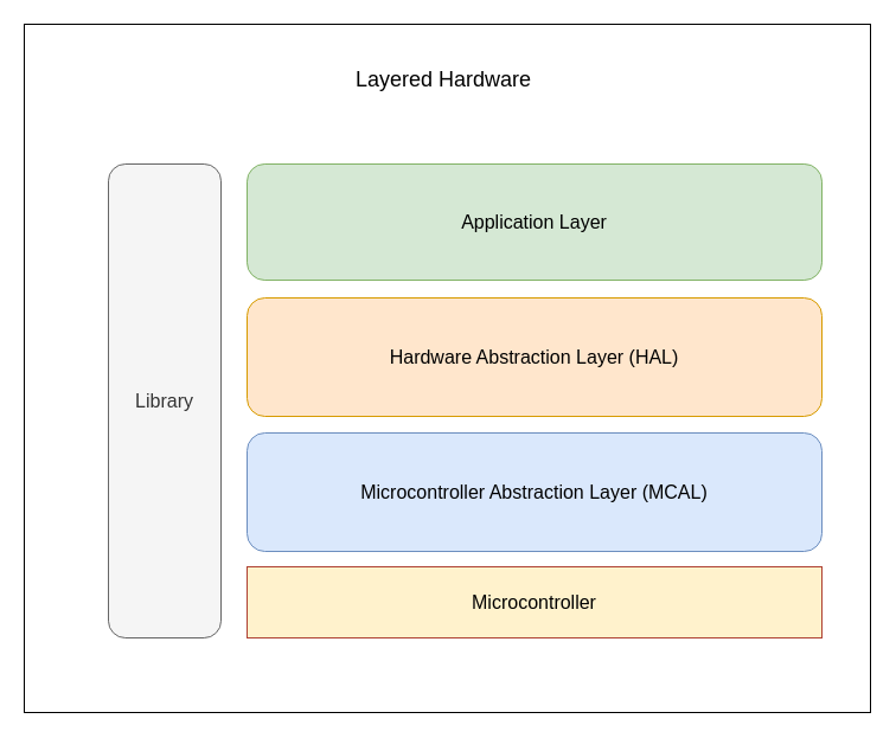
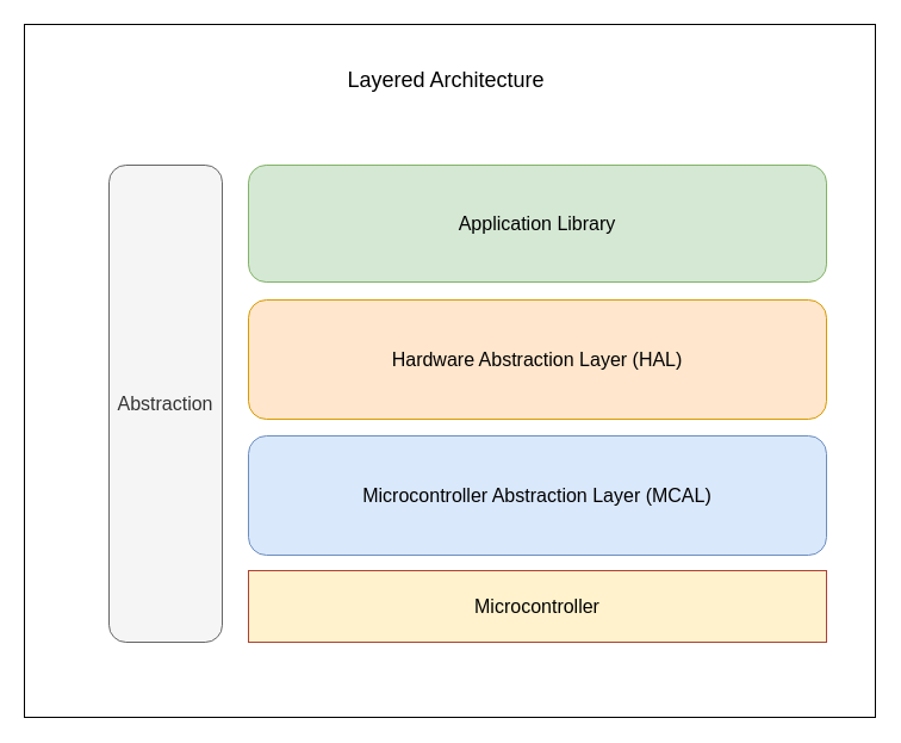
  <mxCell id="0" />
  <mxCell id="1" parent="0" />
  <mxCell id="2" value="" style="rounded=0;whiteSpace=wrap;html=1;fontSize=16;" parent="1" vertex="1"><mxGeometry x="20" y="20" width="714" height="581" as="geometry" /></mxCell>
  <mxCell id="3" value="Microcontroller Abstraction Layer (MCAL)" style="rounded=1;whiteSpace=wrap;html=1;fontSize=16;fillColor=#dae8fc;strokeColor=#6c8ebf;" parent="1" vertex="1"><mxGeometry x="208" y="365" width="485" height="100" as="geometry" /></mxCell>
  <mxCell id="4" value="Hardware Abstraction Layer (HAL)" style="rounded=1;whiteSpace=wrap;html=1;fontSize=16;fillColor=#ffe6cc;strokeColor=#d79b00;" parent="1" vertex="1"><mxGeometry x="208" y="251" width="485" height="100" as="geometry" /></mxCell>
- <mxCell id="5" value="Application Layer" style="rounded=1;whiteSpace=wrap;html=1;fontSize=16;fillColor=#d5e8d4;strokeColor=#82b366;" parent="1" vertex="1"><mxGeometry x="208" y="138" width="485" height="98" as="geometry" /></mxCell>
- <mxCell id="6" value="Library" style="rounded=1;whiteSpace=wrap;html=1;fontSize=16;fillColor=#f5f5f5;fontColor=#333333;strokeColor=#666666;" parent="1" vertex="1"><mxGeometry x="91" y="138" width="95" height="400" as="geometry" /></mxCell>
- <mxCell id="7" value="&lt;font style=&quot;font-size: 18px;&quot;&gt;Layered Hardware&lt;/font&gt;" style="text;html=1;strokeColor=none;fillColor=none;align=center;verticalAlign=middle;whiteSpace=wrap;rounded=0;fontSize=16;" parent="1" vertex="1"><mxGeometry x="249" y="52" width="250" height="30" as="geometry" /></mxCell>
+ <mxCell id="5" value="Application Library" style="rounded=1;whiteSpace=wrap;html=1;fontSize=16;fillColor=#d5e8d4;strokeColor=#82b366;" parent="1" vertex="1"><mxGeometry x="208" y="138" width="485" height="98" as="geometry" /></mxCell>
+ <mxCell id="6" value="Abstraction" style="rounded=1;whiteSpace=wrap;html=1;fontSize=16;fillColor=#f5f5f5;fontColor=#333333;strokeColor=#666666;" parent="1" vertex="1"><mxGeometry x="91" y="138" width="95" height="400" as="geometry" /></mxCell>
+ <mxCell id="7" value="&lt;font style=&quot;font-size: 18px;&quot;&gt;Layered Architecture&lt;/font&gt;" style="text;html=1;strokeColor=none;fillColor=none;align=center;verticalAlign=middle;whiteSpace=wrap;rounded=0;fontSize=16;" parent="1" vertex="1"><mxGeometry x="249" y="52" width="250" height="30" as="geometry" /></mxCell>
  <mxCell id="8" value="Microcontroller" style="rounded=0;whiteSpace=wrap;html=1;fontSize=16;fillColor=#fff2cc;strokeColor=#ae4132;" parent="1" vertex="1"><mxGeometry x="208" y="478" width="485" height="60" as="geometry" /></mxCell>
